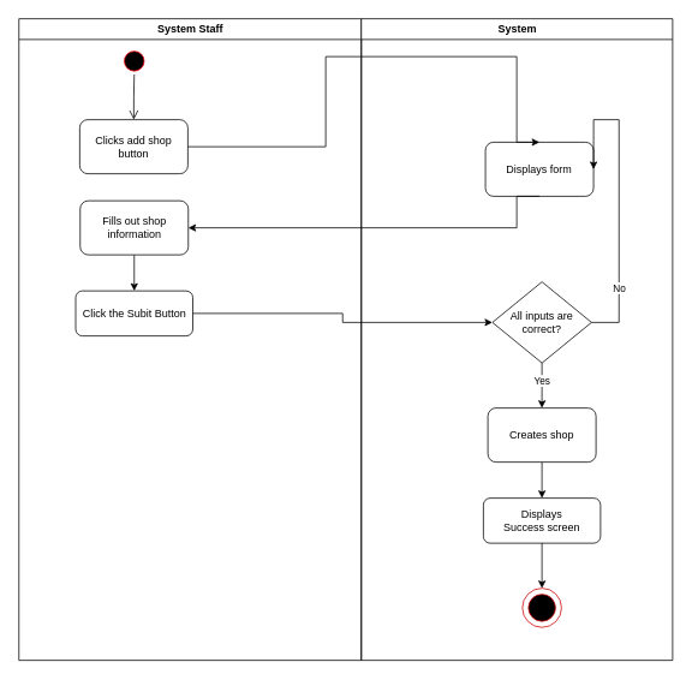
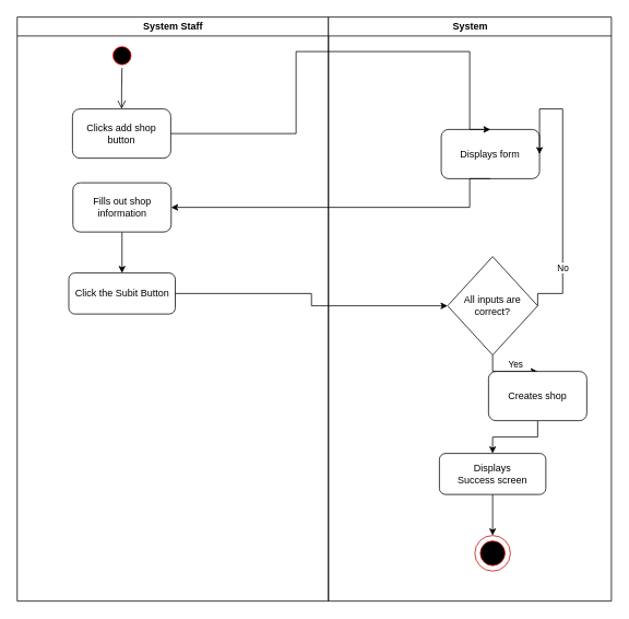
  <mxCell id="0" />
  <mxCell id="1" parent="0" />
  <mxCell id="2" value="System Staff" style="swimlane;whiteSpace=wrap;movable=0;" parent="1" vertex="1"><mxGeometry x="20.5" y="20" width="380" height="712" as="geometry" /></mxCell>
  <mxCell id="3" value="" style="ellipse;shape=startState;fillColor=#000000;strokeColor=#ff0000;" parent="2" vertex="1"><mxGeometry x="113" y="32" width="30" height="30" as="geometry" /></mxCell>
  <mxCell id="4" value="" style="edgeStyle=elbowEdgeStyle;elbow=horizontal;verticalAlign=bottom;endArrow=open;endSize=8;strokeColor=#000000;endFill=1;rounded=0;entryX=0.5;entryY=0;entryDx=0;entryDy=0;" parent="2" source="3" target="6" edge="1"><mxGeometry x="100" y="40" as="geometry"><mxPoint x="128" y="102.0" as="targetPoint" /></mxGeometry></mxCell>
- <mxCell id="5" value="Click the Subit Button" style="rounded=1;whiteSpace=wrap;html=1;" parent="2" vertex="1"><mxGeometry x="63" y="302" width="130" height="50" as="geometry" /></mxCell>
+ <mxCell id="5" value="Click the Subit Button" style="rounded=1;whiteSpace=wrap;html=1;" parent="2" vertex="1"><mxGeometry x="63" y="312" width="130" height="50" as="geometry" /></mxCell>
  <mxCell id="6" value="Clicks add shop button" style="rounded=1;whiteSpace=wrap;html=1;" parent="2" vertex="1"><mxGeometry x="67.5" y="112" width="120" height="60" as="geometry" /></mxCell>
  <mxCell id="7" value="" style="edgeStyle=orthogonalEdgeStyle;rounded=0;orthogonalLoop=1;jettySize=auto;html=1;entryX=0.5;entryY=0;entryDx=0;entryDy=0;" parent="2" source="8" target="5" edge="1"><mxGeometry relative="1" as="geometry"><mxPoint x="128.5" y="302" as="targetPoint" /></mxGeometry></mxCell>
  <mxCell id="8" value="Fills out shop information" style="rounded=1;whiteSpace=wrap;html=1;" parent="2" vertex="1"><mxGeometry x="68" y="202" width="120" height="60" as="geometry" /></mxCell>
  <mxCell id="9" value="System" style="swimlane;whiteSpace=wrap;movable=0;" parent="1" vertex="1"><mxGeometry x="400.5" y="20" width="345.5" height="712" as="geometry" /></mxCell>
  <mxCell id="10" value="" style="edgeStyle=orthogonalEdgeStyle;rounded=0;orthogonalLoop=1;jettySize=auto;html=1;entryX=0.5;entryY=0;entryDx=0;entryDy=0;" parent="9" source="12" target="18" edge="1"><mxGeometry relative="1" as="geometry"><mxPoint x="200.5" y="467" as="targetPoint" /></mxGeometry></mxCell>
  <mxCell id="11" value="Yes" style="edgeLabel;html=1;align=center;verticalAlign=middle;resizable=0;points=[];" parent="10" vertex="1" connectable="0"><mxGeometry x="0.232" y="-1" relative="1" as="geometry"><mxPoint x="1" y="-11" as="offset" /></mxGeometry></mxCell>
- <mxCell id="12" value="All inputs are correct?" style="rhombus;whiteSpace=wrap;html=1;fontSize=12;strokeColor=default;fillColor=default;" parent="9" vertex="1"><mxGeometry x="145.5" y="292" width="110" height="90" as="geometry" /></mxCell>
+ <mxCell id="12" value="All inputs are correct?" style="rhombus;whiteSpace=wrap;html=1;fontSize=12;strokeColor=default;fillColor=default;" parent="9" vertex="1"><mxGeometry x="145.5" y="292" width="110" height="120" as="geometry" /></mxCell>
  <mxCell id="13" value="" style="edgeStyle=orthogonalEdgeStyle;rounded=0;orthogonalLoop=1;jettySize=auto;html=1;exitX=0.5;exitY=1;exitDx=0;exitDy=0;" parent="9" source="18" target="14" edge="1"><mxGeometry relative="1" as="geometry"><mxPoint x="200.5" y="527" as="sourcePoint" /></mxGeometry></mxCell>
  <mxCell id="14" value="Displays&lt;br&gt;Success screen" style="rounded=1;whiteSpace=wrap;html=1;" parent="9" vertex="1"><mxGeometry x="135.5" y="532" width="130" height="50" as="geometry" /></mxCell>
  <mxCell id="15" value="Displays form" style="rounded=1;whiteSpace=wrap;html=1;" parent="9" vertex="1"><mxGeometry x="137.75" y="137" width="120" height="60" as="geometry" /></mxCell>
  <mxCell id="16" style="edgeStyle=orthogonalEdgeStyle;rounded=0;orthogonalLoop=1;jettySize=auto;html=1;exitX=1;exitY=0.5;exitDx=0;exitDy=0;entryX=1;entryY=0.5;entryDx=0;entryDy=0;" parent="9" source="12" target="15" edge="1"><mxGeometry relative="1" as="geometry"><Array as="points"><mxPoint x="286" y="337" /><mxPoint x="286" y="112" /></Array><mxPoint x="255.5" y="62" as="targetPoint" /></mxGeometry></mxCell>
  <mxCell id="17" value="No" style="edgeLabel;html=1;align=center;verticalAlign=middle;resizable=0;points=[];" parent="16" vertex="1" connectable="0"><mxGeometry x="-0.047" y="2" relative="1" as="geometry"><mxPoint x="2" y="92" as="offset" /></mxGeometry></mxCell>
- <mxCell id="18" value="Creates shop" style="rounded=1;whiteSpace=wrap;html=1;" parent="9" vertex="1"><mxGeometry x="140.49" y="432" width="120" height="60" as="geometry" /></mxCell>
+ <mxCell id="18" value="Creates shop" style="rounded=1;whiteSpace=wrap;html=1;" parent="9" vertex="1"><mxGeometry x="195.49" y="432" width="120" height="60" as="geometry" /></mxCell>
  <mxCell id="19" style="edgeStyle=orthogonalEdgeStyle;rounded=0;orthogonalLoop=1;jettySize=auto;html=1;entryX=0.5;entryY=0;entryDx=0;entryDy=0;" parent="9" source="14" target="21" edge="1"><mxGeometry relative="1" as="geometry"><mxPoint x="-122.79" y="652.0" as="targetPoint" /></mxGeometry></mxCell>
  <mxCell id="20" value="" style="group" parent="9" vertex="1" connectable="0"><mxGeometry x="178.79" y="632" width="43.43" height="43.43" as="geometry" /></mxCell>
  <mxCell id="21" value="" style="ellipse;whiteSpace=wrap;html=1;aspect=fixed;fillColor=none;strokeColor=#CC0000;" parent="20" vertex="1"><mxGeometry width="43.43" height="43.43" as="geometry" /></mxCell>
  <mxCell id="22" value="" style="ellipse;whiteSpace=wrap;html=1;aspect=fixed;fillColor=#000000;strokeColor=#CC0000;" parent="20" vertex="1"><mxGeometry x="6.72" y="6.71" width="30" height="30" as="geometry" /></mxCell>
  <mxCell id="23" style="edgeStyle=orthogonalEdgeStyle;rounded=0;orthogonalLoop=1;jettySize=auto;html=1;entryX=0;entryY=0.5;entryDx=0;entryDy=0;" parent="1" source="5" target="12" edge="1"><mxGeometry relative="1" as="geometry"><mxPoint x="468.273" y="282" as="targetPoint" /></mxGeometry></mxCell>
  <mxCell id="24" style="edgeStyle=orthogonalEdgeStyle;rounded=0;orthogonalLoop=1;jettySize=auto;html=1;exitX=1;exitY=0.5;exitDx=0;exitDy=0;entryX=0.5;entryY=0;entryDx=0;entryDy=0;" parent="1" source="6" target="15" edge="1"><mxGeometry relative="1" as="geometry"><Array as="points"><mxPoint x="361" y="162" /><mxPoint x="361" y="62" /><mxPoint x="573" y="62" /></Array></mxGeometry></mxCell>
  <mxCell id="25" style="edgeStyle=orthogonalEdgeStyle;rounded=0;orthogonalLoop=1;jettySize=auto;html=1;exitX=0.5;exitY=1;exitDx=0;exitDy=0;entryX=1;entryY=0.5;entryDx=0;entryDy=0;" parent="1" source="15" target="8" edge="1"><mxGeometry relative="1" as="geometry"><Array as="points"><mxPoint x="573" y="252" /></Array></mxGeometry></mxCell>
